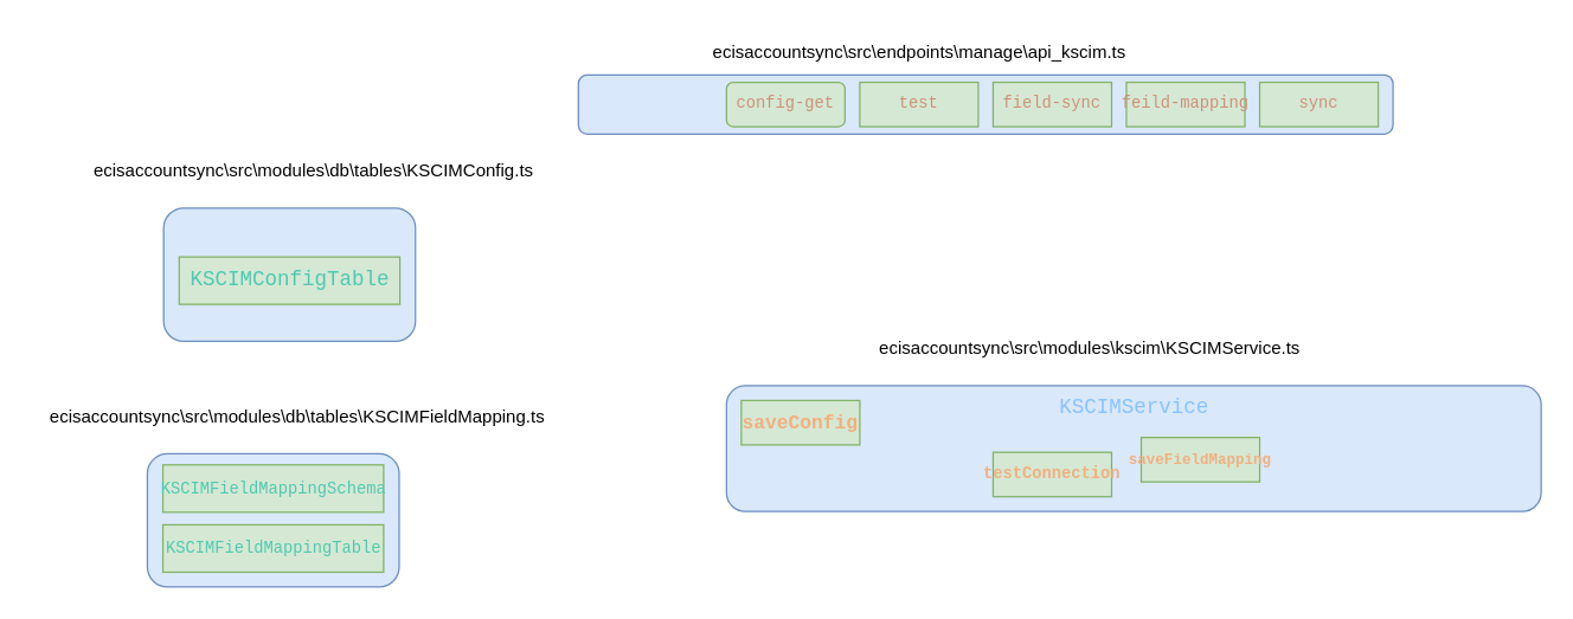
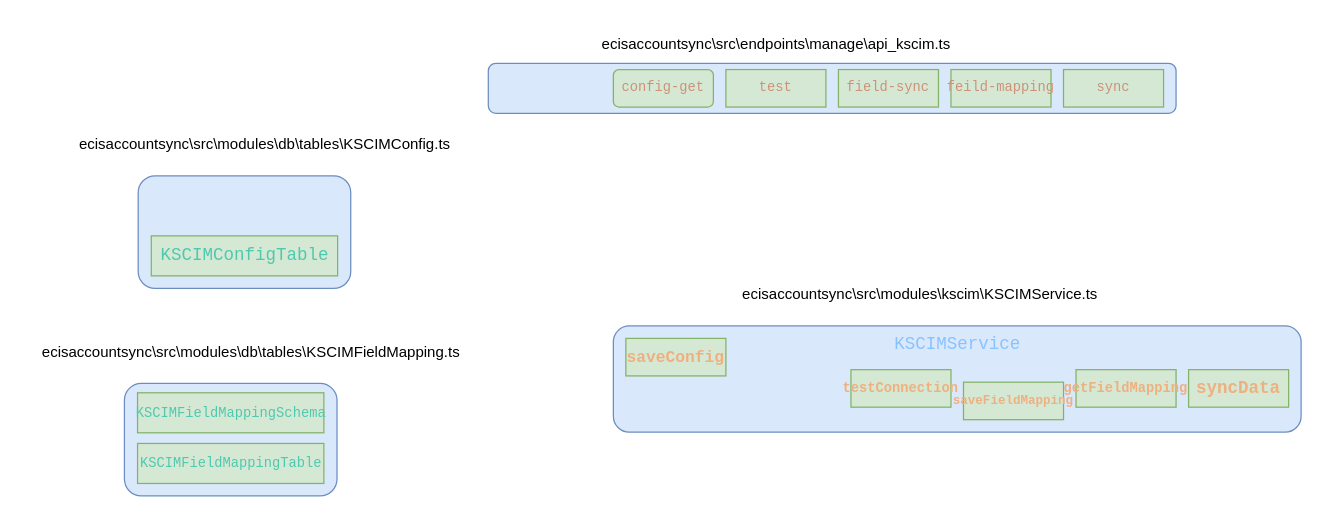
  <mxCell id="0" />
  <mxCell id="1" parent="0" />
  <mxCell id="2" value="" style="rounded=1;whiteSpace=wrap;html=1;fillColor=#dae8fc;strokeColor=#6c8ebf;" vertex="1" parent="1"><mxGeometry x="390" y="50" width="550" height="40" as="geometry" /></mxCell>
  <mxCell id="3" value="ecisaccountsync\src\endpoints\manage\api_kscim.ts" style="text;html=1;align=center;verticalAlign=middle;resizable=0;points=[];autosize=1;strokeColor=none;fillColor=none;" vertex="1" parent="1"><mxGeometry x="470" y="20" width="300" height="30" as="geometry" /></mxCell>
  <mxCell id="4" value="&lt;div style=&quot;color: rgb(204, 204, 204); font-family: Consolas, &amp;quot;Courier New&amp;quot;, monospace; line-height: 19px; white-space: pre;&quot;&gt;&lt;span style=&quot;color: rgb(206, 145, 120);&quot;&gt;&lt;font style=&quot;font-size: 11px;&quot;&gt;config-get&lt;/font&gt;&lt;/span&gt;&lt;/div&gt;" style="whiteSpace=wrap;html=1;fillColor=#d5e8d4;strokeColor=#82b366;rounded=1;" vertex="1" parent="1"><mxGeometry x="490" y="55" width="80" height="30" as="geometry" /></mxCell>
  <mxCell id="5" value="&lt;div style=&quot;font-family: Consolas, &amp;quot;Courier New&amp;quot;, monospace; line-height: 19px; white-space: pre; color: rgb(204, 204, 204);&quot;&gt;&lt;font color=&quot;#ce9178&quot;&gt;&lt;span style=&quot;font-size: 11px;&quot;&gt;test&lt;/span&gt;&lt;/font&gt;&lt;/div&gt;" style="rounded=0;whiteSpace=wrap;html=1;fillColor=#d5e8d4;strokeColor=#82b366;" vertex="1" parent="1"><mxGeometry x="580" y="55" width="80" height="30" as="geometry" /></mxCell>
  <mxCell id="6" value="&lt;div style=&quot;font-family: Consolas, &amp;quot;Courier New&amp;quot;, monospace; line-height: 19px; white-space: pre; color: rgb(204, 204, 204);&quot;&gt;&lt;font color=&quot;#ce9178&quot;&gt;&lt;span style=&quot;font-size: 11px;&quot;&gt;field-sync&lt;/span&gt;&lt;/font&gt;&lt;/div&gt;" style="rounded=0;whiteSpace=wrap;html=1;fillColor=#d5e8d4;strokeColor=#82b366;" vertex="1" parent="1"><mxGeometry x="670" y="55" width="80" height="30" as="geometry" /></mxCell>
  <mxCell id="7" value="&lt;div style=&quot;font-family: Consolas, &amp;quot;Courier New&amp;quot;, monospace; line-height: 19px; white-space: pre; color: rgb(204, 204, 204);&quot;&gt;&lt;font color=&quot;#ce9178&quot;&gt;&lt;span style=&quot;font-size: 11px;&quot;&gt;feild-mapping&lt;/span&gt;&lt;/font&gt;&lt;/div&gt;" style="rounded=0;whiteSpace=wrap;html=1;fillColor=#d5e8d4;strokeColor=#82b366;" vertex="1" parent="1"><mxGeometry x="760" y="55" width="80" height="30" as="geometry" /></mxCell>
  <mxCell id="8" value="&lt;div style=&quot;font-family: Consolas, &amp;quot;Courier New&amp;quot;, monospace; line-height: 19px; white-space: pre; color: rgb(204, 204, 204);&quot;&gt;&lt;font color=&quot;#ce9178&quot;&gt;&lt;span style=&quot;font-size: 11px;&quot;&gt;sync&lt;/span&gt;&lt;/font&gt;&lt;/div&gt;" style="rounded=0;whiteSpace=wrap;html=1;fillColor=#d5e8d4;strokeColor=#82b366;" vertex="1" parent="1"><mxGeometry x="850" y="55" width="80" height="30" as="geometry" /></mxCell>
  <mxCell id="9" value="" style="rounded=1;whiteSpace=wrap;html=1;fillColor=#dae8fc;strokeColor=#6c8ebf;" vertex="1" parent="1"><mxGeometry x="110" y="140" width="170" height="90" as="geometry" /></mxCell>
  <mxCell id="10" value="ecisaccountsync\src\modules\db\tables\KSCIMConfig.ts" style="text;html=1;align=center;verticalAlign=middle;resizable=0;points=[];autosize=1;strokeColor=none;fillColor=none;" vertex="1" parent="1"><mxGeometry x="51" y="100" width="320" height="30" as="geometry" /></mxCell>
- <mxCell id="11" value="&lt;div style=&quot;color: rgb(204, 204, 204); font-family: Consolas, &amp;quot;Courier New&amp;quot;, monospace; font-size: 14px; line-height: 19px; white-space: pre;&quot;&gt;&lt;div style=&quot;line-height: 19px;&quot;&gt;&lt;span style=&quot;color: rgb(78, 201, 176);&quot;&gt;KSCIMConfigTable&lt;/span&gt;&lt;/div&gt;&lt;/div&gt;" style="rounded=0;whiteSpace=wrap;html=1;fillColor=#d5e8d4;strokeColor=#82b366;" vertex="1" parent="1"><mxGeometry x="120.5" y="173" width="149" height="32" as="geometry" /></mxCell>
+ <mxCell id="11" value="&lt;div style=&quot;color: rgb(204, 204, 204); font-family: Consolas, &amp;quot;Courier New&amp;quot;, monospace; font-size: 14px; line-height: 19px; white-space: pre;&quot;&gt;&lt;div style=&quot;line-height: 19px;&quot;&gt;&lt;span style=&quot;color: rgb(78, 201, 176);&quot;&gt;KSCIMConfigTable&lt;/span&gt;&lt;/div&gt;&lt;/div&gt;" style="rounded=0;whiteSpace=wrap;html=1;fillColor=#d5e8d4;strokeColor=#82b366;" vertex="1" parent="1"><mxGeometry x="120.5" y="188" width="149" height="32" as="geometry" /></mxCell>
  <mxCell id="12" value="" style="rounded=1;whiteSpace=wrap;html=1;fillColor=#dae8fc;strokeColor=#6c8ebf;" vertex="1" parent="1"><mxGeometry x="99" y="306" width="170" height="90" as="geometry" /></mxCell>
  <mxCell id="13" value="ecisaccountsync\src\modules\db\tables\KSCIMFieldMapping.ts" style="text;html=1;align=center;verticalAlign=middle;resizable=0;points=[];autosize=1;strokeColor=none;fillColor=none;" vertex="1" parent="1"><mxGeometry x="20" y="266" width="360" height="30" as="geometry" /></mxCell>
  <mxCell id="14" value="&lt;div style=&quot;color: rgb(204, 204, 204); font-family: Consolas, &amp;quot;Courier New&amp;quot;, monospace; line-height: 19px; white-space: pre;&quot;&gt;&lt;div style=&quot;line-height: 19px;&quot;&gt;&lt;span style=&quot;color: rgb(78, 201, 176);&quot;&gt;&lt;font style=&quot;font-size: 11px;&quot;&gt;KSCIMFieldMappingSchema&lt;/font&gt;&lt;/span&gt;&lt;/div&gt;&lt;/div&gt;" style="rounded=0;whiteSpace=wrap;html=1;fillColor=#d5e8d4;strokeColor=#82b366;" vertex="1" parent="1"><mxGeometry x="109.5" y="313.5" width="149" height="32" as="geometry" /></mxCell>
  <mxCell id="15" value="&lt;div style=&quot;color: rgb(204, 204, 204); font-family: Consolas, &amp;quot;Courier New&amp;quot;, monospace; line-height: 19px; white-space: pre;&quot;&gt;&lt;div style=&quot;line-height: 19px;&quot;&gt;&lt;div style=&quot;line-height: 19px;&quot;&gt;&lt;span style=&quot;color: rgb(78, 201, 176);&quot;&gt;&lt;font style=&quot;font-size: 11px;&quot;&gt;KSCIMFieldMappingTable&lt;/font&gt;&lt;/span&gt;&lt;/div&gt;&lt;/div&gt;&lt;/div&gt;" style="rounded=0;whiteSpace=wrap;html=1;fillColor=#d5e8d4;strokeColor=#82b366;" vertex="1" parent="1"><mxGeometry x="109.5" y="354" width="149" height="32" as="geometry" /></mxCell>
  <mxCell id="16" value="" style="rounded=1;whiteSpace=wrap;html=1;fillColor=#dae8fc;strokeColor=#6c8ebf;" vertex="1" parent="1"><mxGeometry x="490" y="260" width="550" height="85" as="geometry" /></mxCell>
  <mxCell id="17" value="ecisaccountsync\src\modules\kscim\KSCIMService.ts" style="text;html=1;align=center;verticalAlign=middle;resizable=0;points=[];autosize=1;strokeColor=none;fillColor=none;" vertex="1" parent="1"><mxGeometry x="580" y="220" width="310" height="30" as="geometry" /></mxCell>
  <mxCell id="18" value="&lt;div style=&quot;color: rgb(204, 204, 204); font-family: Consolas, &amp;quot;Courier New&amp;quot;, monospace; line-height: 19px; white-space: pre;&quot;&gt;&lt;div style=&quot;color: rgb(216, 222, 233); line-height: 19px;&quot;&gt;&lt;span style=&quot;color: rgb(239, 176, 128); font-weight: bold;&quot;&gt;&lt;font style=&quot;font-size: 13px;&quot;&gt;saveConfig&lt;/font&gt;&lt;/span&gt;&lt;/div&gt;&lt;/div&gt;" style="rounded=0;whiteSpace=wrap;html=1;fillColor=#d5e8d4;strokeColor=#82b366;" vertex="1" parent="1"><mxGeometry x="500" y="270" width="80" height="30" as="geometry" /></mxCell>
- <mxCell id="19" value="&lt;div style=&quot;font-family: Consolas, &amp;quot;Courier New&amp;quot;, monospace; line-height: 19px; white-space: pre; color: rgb(204, 204, 204);&quot;&gt;&lt;div style=&quot;color: rgb(216, 222, 233); line-height: 19px;&quot;&gt;&lt;span style=&quot;color: rgb(239, 176, 128); font-weight: bold;&quot;&gt;&lt;font style=&quot;font-size: 11px;&quot;&gt;testConnection&lt;/font&gt;&lt;/span&gt;&lt;/div&gt;&lt;/div&gt;" style="rounded=0;whiteSpace=wrap;html=1;fillColor=#d5e8d4;strokeColor=#82b366;" vertex="1" parent="1"><mxGeometry x="670" y="305" width="80" height="30" as="geometry" /></mxCell>
- <mxCell id="20" value="&lt;div style=&quot;font-family: Consolas, &amp;quot;Courier New&amp;quot;, monospace; line-height: 19px; white-space: pre; color: rgb(204, 204, 204);&quot;&gt;&lt;div style=&quot;color: rgb(216, 222, 233); line-height: 19px;&quot;&gt;&lt;span style=&quot;color: rgb(239, 176, 128); font-weight: bold;&quot;&gt;&lt;font style=&quot;font-size: 10px;&quot;&gt;saveFieldMapping&lt;/font&gt;&lt;/span&gt;&lt;/div&gt;&lt;/div&gt;" style="rounded=0;whiteSpace=wrap;html=1;fillColor=#d5e8d4;strokeColor=#82b366;" vertex="1" parent="1"><mxGeometry x="770" y="295" width="80" height="30" as="geometry" /></mxCell>
+ <mxCell id="19" value="&lt;div style=&quot;font-family: Consolas, &amp;quot;Courier New&amp;quot;, monospace; line-height: 19px; white-space: pre; color: rgb(204, 204, 204);&quot;&gt;&lt;div style=&quot;color: rgb(216, 222, 233); line-height: 19px;&quot;&gt;&lt;span style=&quot;color: rgb(239, 176, 128); font-weight: bold;&quot;&gt;&lt;font style=&quot;font-size: 11px;&quot;&gt;testConnection&lt;/font&gt;&lt;/span&gt;&lt;/div&gt;&lt;/div&gt;" style="rounded=0;whiteSpace=wrap;html=1;fillColor=#d5e8d4;strokeColor=#82b366;" vertex="1" parent="1"><mxGeometry x="680" y="295" width="80" height="30" as="geometry" /></mxCell>
+ <mxCell id="20" value="&lt;div style=&quot;font-family: Consolas, &amp;quot;Courier New&amp;quot;, monospace; line-height: 19px; white-space: pre; color: rgb(204, 204, 204);&quot;&gt;&lt;div style=&quot;color: rgb(216, 222, 233); line-height: 19px;&quot;&gt;&lt;span style=&quot;color: rgb(239, 176, 128); font-weight: bold;&quot;&gt;&lt;font style=&quot;font-size: 10px;&quot;&gt;saveFieldMapping&lt;/font&gt;&lt;/span&gt;&lt;/div&gt;&lt;/div&gt;" style="rounded=0;whiteSpace=wrap;html=1;fillColor=#d5e8d4;strokeColor=#82b366;" vertex="1" parent="1"><mxGeometry x="770" y="305" width="80" height="30" as="geometry" /></mxCell>
+ <mxCell id="21" value="&lt;div style=&quot;font-family: Consolas, &amp;quot;Courier New&amp;quot;, monospace; line-height: 19px; white-space: pre; color: rgb(204, 204, 204);&quot;&gt;&lt;div style=&quot;color: rgb(216, 222, 233); line-height: 19px;&quot;&gt;&lt;span style=&quot;color: rgb(239, 176, 128); font-weight: bold;&quot;&gt;&lt;font style=&quot;font-size: 11px;&quot;&gt;getFieldMapping&lt;/font&gt;&lt;/span&gt;&lt;/div&gt;&lt;/div&gt;" style="rounded=0;whiteSpace=wrap;html=1;fillColor=#d5e8d4;strokeColor=#82b366;" vertex="1" parent="1"><mxGeometry x="860" y="295" width="80" height="30" as="geometry" /></mxCell>
+ <mxCell id="22" value="&lt;div style=&quot;font-family: Consolas, &amp;quot;Courier New&amp;quot;, monospace; line-height: 19px; white-space: pre; color: rgb(204, 204, 204);&quot;&gt;&lt;div style=&quot;color: rgb(216, 222, 233); font-size: 14px; line-height: 19px;&quot;&gt;&lt;span style=&quot;color: rgb(239, 176, 128); font-weight: bold;&quot;&gt;syncData&lt;/span&gt;&lt;/div&gt;&lt;/div&gt;" style="rounded=0;whiteSpace=wrap;html=1;fillColor=#d5e8d4;strokeColor=#82b366;" vertex="1" parent="1"><mxGeometry x="950" y="295" width="80" height="30" as="geometry" /></mxCell>
  <mxCell id="23" value="&lt;div style=&quot;color: rgb(216, 222, 233); font-family: Consolas, &amp;quot;Courier New&amp;quot;, monospace; font-size: 14px; line-height: 19px; white-space-collapse: preserve;&quot;&gt;&lt;span style=&quot;color: rgb(135, 195, 255);&quot;&gt;KSCIMService&lt;/span&gt;&lt;/div&gt;" style="text;html=1;align=center;verticalAlign=middle;resizable=0;points=[];autosize=1;strokeColor=none;fillColor=none;" vertex="1" parent="1"><mxGeometry x="705" y="260" width="120" height="30" as="geometry" /></mxCell>
